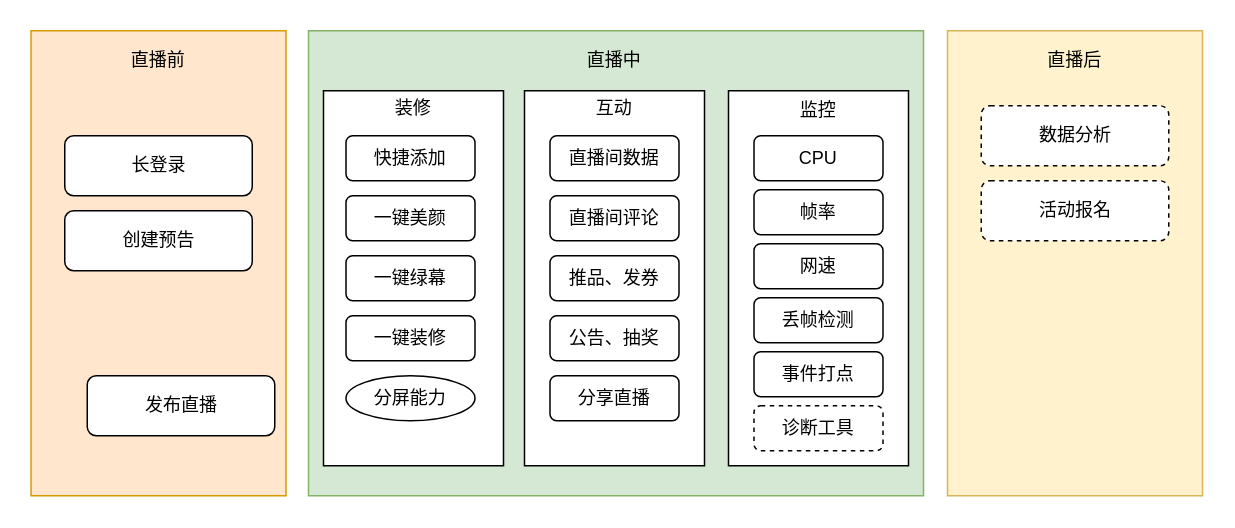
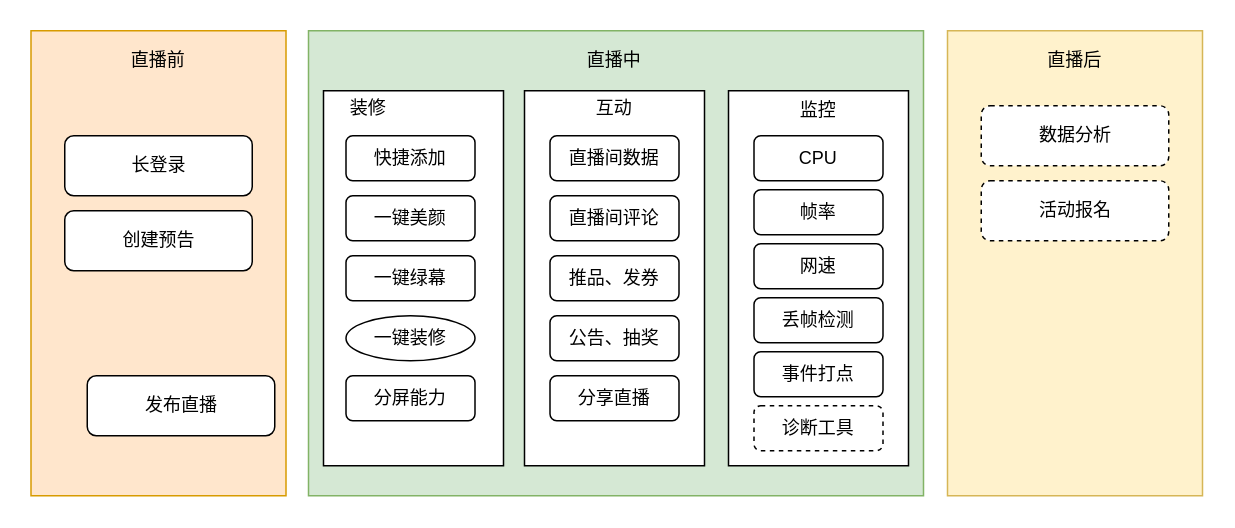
  <mxCell id="0" />
  <mxCell id="1" parent="0" />
  <mxCell id="2" value="" style="rounded=0;whiteSpace=wrap;html=1;fillColor=#ffe6cc;strokeColor=#d79b00;" vertex="1" parent="1"><mxGeometry x="20" y="20" width="170" height="310" as="geometry" /></mxCell>
  <mxCell id="3" value="" style="rounded=0;whiteSpace=wrap;html=1;fillColor=#d5e8d4;strokeColor=#82b366;" vertex="1" parent="1"><mxGeometry x="205" y="20" width="410" height="310" as="geometry" /></mxCell>
  <mxCell id="4" value="" style="rounded=0;whiteSpace=wrap;html=1;fillColor=#fff2cc;strokeColor=#d6b656;" vertex="1" parent="1"><mxGeometry x="631" y="20" width="170" height="310" as="geometry" /></mxCell>
  <mxCell id="5" value="创建预告" style="rounded=1;whiteSpace=wrap;html=1;" vertex="1" parent="1"><mxGeometry x="42.5" y="140" width="125" height="40" as="geometry" /></mxCell>
  <mxCell id="6" value="发布直播" style="rounded=1;whiteSpace=wrap;html=1;" vertex="1" parent="1"><mxGeometry x="57.5" y="250" width="125" height="40" as="geometry" /></mxCell>
  <mxCell id="7" value="长登录" style="rounded=1;whiteSpace=wrap;html=1;" vertex="1" parent="1"><mxGeometry x="42.5" y="90" width="125" height="40" as="geometry" /></mxCell>
  <mxCell id="8" value="直播前" style="text;html=1;strokeColor=none;fillColor=none;align=center;verticalAlign=middle;whiteSpace=wrap;rounded=0;" vertex="1" parent="1"><mxGeometry x="85" y="30" width="40" height="20" as="geometry" /></mxCell>
  <mxCell id="9" value="直播中" style="text;html=1;strokeColor=none;fillColor=none;align=center;verticalAlign=middle;whiteSpace=wrap;rounded=0;" vertex="1" parent="1"><mxGeometry x="389" y="30" width="40" height="20" as="geometry" /></mxCell>
  <mxCell id="10" value="" style="rounded=0;whiteSpace=wrap;html=1;" vertex="1" parent="1"><mxGeometry x="215" y="60" width="120" height="250" as="geometry" /></mxCell>
  <mxCell id="11" value="快捷添加" style="rounded=1;whiteSpace=wrap;html=1;" vertex="1" parent="1"><mxGeometry x="230" y="90" width="86" height="30" as="geometry" /></mxCell>
- <mxCell id="12" value="装修" style="text;html=1;strokeColor=none;fillColor=none;align=center;verticalAlign=middle;whiteSpace=wrap;rounded=0;" vertex="1" parent="1"><mxGeometry x="255" y="62" width="40" height="20" as="geometry" /></mxCell>
+ <mxCell id="12" value="装修" style="text;html=1;strokeColor=none;fillColor=none;align=center;verticalAlign=middle;whiteSpace=wrap;rounded=0;" vertex="1" parent="1"><mxGeometry x="225" y="62" width="40" height="20" as="geometry" /></mxCell>
  <mxCell id="13" value="" style="rounded=0;whiteSpace=wrap;html=1;" vertex="1" parent="1"><mxGeometry x="349" y="60" width="120" height="250" as="geometry" /></mxCell>
  <mxCell id="14" value="互动" style="text;html=1;strokeColor=none;fillColor=none;align=center;verticalAlign=middle;whiteSpace=wrap;rounded=0;" vertex="1" parent="1"><mxGeometry x="389" y="62" width="40" height="20" as="geometry" /></mxCell>
  <mxCell id="15" value="一键美颜" style="rounded=1;whiteSpace=wrap;html=1;" vertex="1" parent="1"><mxGeometry x="230" y="130" width="86" height="30" as="geometry" /></mxCell>
  <mxCell id="16" value="一键绿幕" style="rounded=1;whiteSpace=wrap;html=1;" vertex="1" parent="1"><mxGeometry x="230" y="170" width="86" height="30" as="geometry" /></mxCell>
  <mxCell id="17" value="直播间数据" style="rounded=1;whiteSpace=wrap;html=1;" vertex="1" parent="1"><mxGeometry x="366" y="90" width="86" height="30" as="geometry" /></mxCell>
  <mxCell id="18" value="直播间评论" style="rounded=1;whiteSpace=wrap;html=1;" vertex="1" parent="1"><mxGeometry x="366" y="130" width="86" height="30" as="geometry" /></mxCell>
  <mxCell id="19" value="推品、发券" style="rounded=1;whiteSpace=wrap;html=1;" vertex="1" parent="1"><mxGeometry x="366" y="170" width="86" height="30" as="geometry" /></mxCell>
- <mxCell id="20" value="分屏能力" style="ellipse;whiteSpace=wrap;html=1;" vertex="1" parent="1"><mxGeometry x="230" y="250" width="86" height="30" as="geometry" /></mxCell>
- <mxCell id="21" value="一键装修" style="rounded=1;whiteSpace=wrap;html=1;" vertex="1" parent="1"><mxGeometry x="230" y="210" width="86" height="30" as="geometry" /></mxCell>
+ <mxCell id="20" value="分屏能力" style="rounded=1;whiteSpace=wrap;html=1;" vertex="1" parent="1"><mxGeometry x="230" y="250" width="86" height="30" as="geometry" /></mxCell>
+ <mxCell id="21" value="一键装修" style="ellipse;whiteSpace=wrap;html=1;" vertex="1" parent="1"><mxGeometry x="230" y="210" width="86" height="30" as="geometry" /></mxCell>
  <mxCell id="22" value="公告、抽奖" style="rounded=1;whiteSpace=wrap;html=1;" vertex="1" parent="1"><mxGeometry x="366" y="210" width="86" height="30" as="geometry" /></mxCell>
  <mxCell id="23" value="分享直播" style="rounded=1;whiteSpace=wrap;html=1;" vertex="1" parent="1"><mxGeometry x="366" y="250" width="86" height="30" as="geometry" /></mxCell>
  <mxCell id="24" value="" style="rounded=0;whiteSpace=wrap;html=1;" vertex="1" parent="1"><mxGeometry x="485" y="60" width="120" height="250" as="geometry" /></mxCell>
  <mxCell id="25" value="监控" style="text;html=1;strokeColor=none;fillColor=none;align=center;verticalAlign=middle;whiteSpace=wrap;rounded=0;" vertex="1" parent="1"><mxGeometry x="525" y="63" width="40" height="20" as="geometry" /></mxCell>
  <mxCell id="26" value="CPU" style="rounded=1;whiteSpace=wrap;html=1;" vertex="1" parent="1"><mxGeometry x="502" y="90" width="86" height="30" as="geometry" /></mxCell>
  <mxCell id="27" value="帧率" style="rounded=1;whiteSpace=wrap;html=1;" vertex="1" parent="1"><mxGeometry x="502" y="126" width="86" height="30" as="geometry" /></mxCell>
  <mxCell id="28" value="丢帧检测" style="rounded=1;whiteSpace=wrap;html=1;" vertex="1" parent="1"><mxGeometry x="502" y="198" width="86" height="30" as="geometry" /></mxCell>
  <mxCell id="29" value="网速" style="rounded=1;whiteSpace=wrap;html=1;" vertex="1" parent="1"><mxGeometry x="502" y="162" width="86" height="30" as="geometry" /></mxCell>
  <mxCell id="30" value="事件打点" style="rounded=1;whiteSpace=wrap;html=1;" vertex="1" parent="1"><mxGeometry x="502" y="234" width="86" height="30" as="geometry" /></mxCell>
  <mxCell id="31" value="直播后" style="text;html=1;strokeColor=none;fillColor=none;align=center;verticalAlign=middle;whiteSpace=wrap;rounded=0;" vertex="1" parent="1"><mxGeometry x="696" y="30" width="40" height="20" as="geometry" /></mxCell>
  <mxCell id="32" value="数据分析" style="rounded=1;whiteSpace=wrap;html=1;dashed=1;" vertex="1" parent="1"><mxGeometry x="653.5" y="70" width="125" height="40" as="geometry" /></mxCell>
  <mxCell id="33" value="诊断工具" style="rounded=1;whiteSpace=wrap;html=1;dashed=1;" vertex="1" parent="1"><mxGeometry x="502" y="270" width="86" height="30" as="geometry" /></mxCell>
  <mxCell id="34" value="活动报名" style="rounded=1;whiteSpace=wrap;html=1;dashed=1;" vertex="1" parent="1"><mxGeometry x="653.5" y="120" width="125" height="40" as="geometry" /></mxCell>
